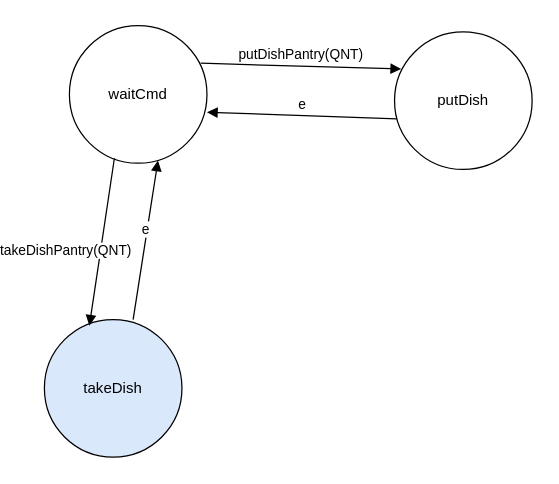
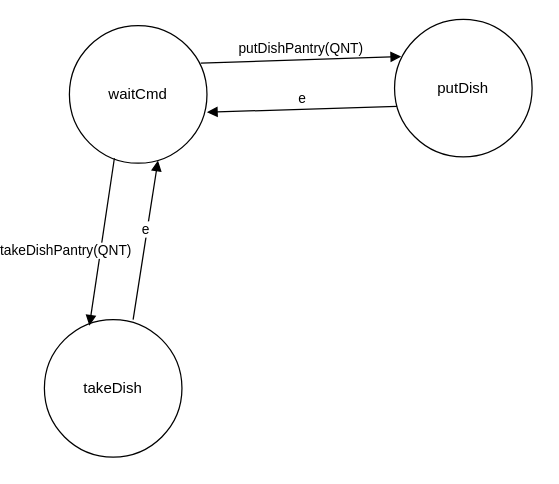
  <mxCell id="0" />
  <mxCell id="1" parent="0" />
  <mxCell id="2" value="waitCmd" style="ellipse;whiteSpace=wrap;html=1;" vertex="1" parent="1"><mxGeometry x="40" y="20" width="110" height="110" as="geometry" /></mxCell>
- <mxCell id="3" value="takeDish" style="ellipse;whiteSpace=wrap;html=1;fillColor=#dae8fc;" vertex="1" parent="1"><mxGeometry x="20" y="255" width="110" height="110" as="geometry" /></mxCell>
- <mxCell id="4" value="putDish" style="ellipse;whiteSpace=wrap;html=1;" vertex="1" parent="1"><mxGeometry x="300" y="25" width="110" height="110" as="geometry" /></mxCell>
+ <mxCell id="3" value="takeDish" style="ellipse;whiteSpace=wrap;html=1;" vertex="1" parent="1"><mxGeometry x="20" y="255" width="110" height="110" as="geometry" /></mxCell>
+ <mxCell id="4" value="putDish" style="ellipse;whiteSpace=wrap;html=1;" vertex="1" parent="1"><mxGeometry x="300" y="15" width="110" height="110" as="geometry" /></mxCell>
  <mxCell id="5" value="putDishPantry(QNT)" style="html=1;verticalAlign=bottom;endArrow=block;exitX=0.955;exitY=0.273;exitDx=0;exitDy=0;exitPerimeter=0;entryX=0.048;entryY=0.27;entryDx=0;entryDy=0;entryPerimeter=0;" edge="1" parent="1" source="2" target="4"><mxGeometry width="80" relative="1" as="geometry"><mxPoint x="120" y="195" as="sourcePoint" /><mxPoint x="279" y="54" as="targetPoint" /></mxGeometry></mxCell>
  <mxCell id="6" value="e" style="html=1;verticalAlign=bottom;endArrow=block;entryX=1;entryY=0.629;entryDx=0;entryDy=0;entryPerimeter=0;exitX=0.018;exitY=0.633;exitDx=0;exitDy=0;exitPerimeter=0;" edge="1" parent="1" source="4" target="2"><mxGeometry width="80" relative="1" as="geometry"><mxPoint x="268" y="94" as="sourcePoint" /><mxPoint x="220" y="125" as="targetPoint" /></mxGeometry></mxCell>
  <mxCell id="7" value="takeDishPantry(QNT)" style="html=1;verticalAlign=bottom;endArrow=block;exitX=0.327;exitY=0.964;exitDx=0;exitDy=0;exitPerimeter=0;entryX=0.327;entryY=0.045;entryDx=0;entryDy=0;entryPerimeter=0;" edge="1" parent="1" source="2" target="3"><mxGeometry x="0.303" y="-26" width="80" relative="1" as="geometry"><mxPoint x="20" y="385" as="sourcePoint" /><mxPoint x="100" y="385" as="targetPoint" /><mxPoint as="offset" /></mxGeometry></mxCell>
  <mxCell id="8" value="e" style="html=1;verticalAlign=bottom;endArrow=block;exitX=0.645;exitY=0;exitDx=0;exitDy=0;exitPerimeter=0;entryX=0.644;entryY=0.981;entryDx=0;entryDy=0;entryPerimeter=0;" edge="1" parent="1" source="3" target="2"><mxGeometry width="80" relative="1" as="geometry"><mxPoint x="65.97" y="141.04" as="sourcePoint" /><mxPoint x="65.97" y="269.95" as="targetPoint" /></mxGeometry></mxCell>
